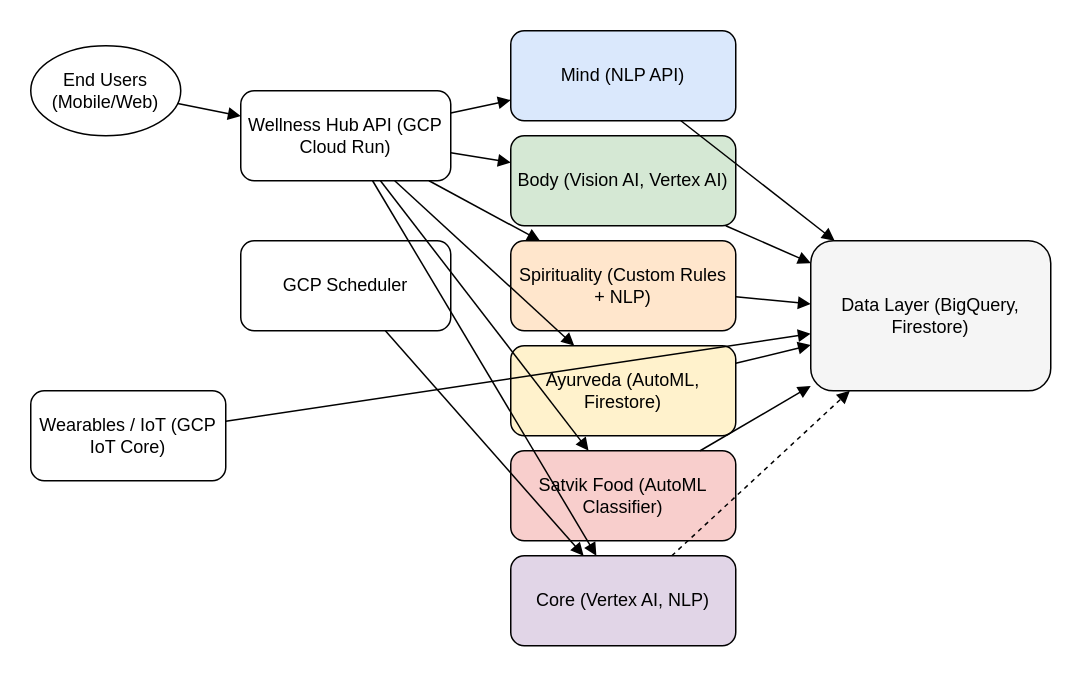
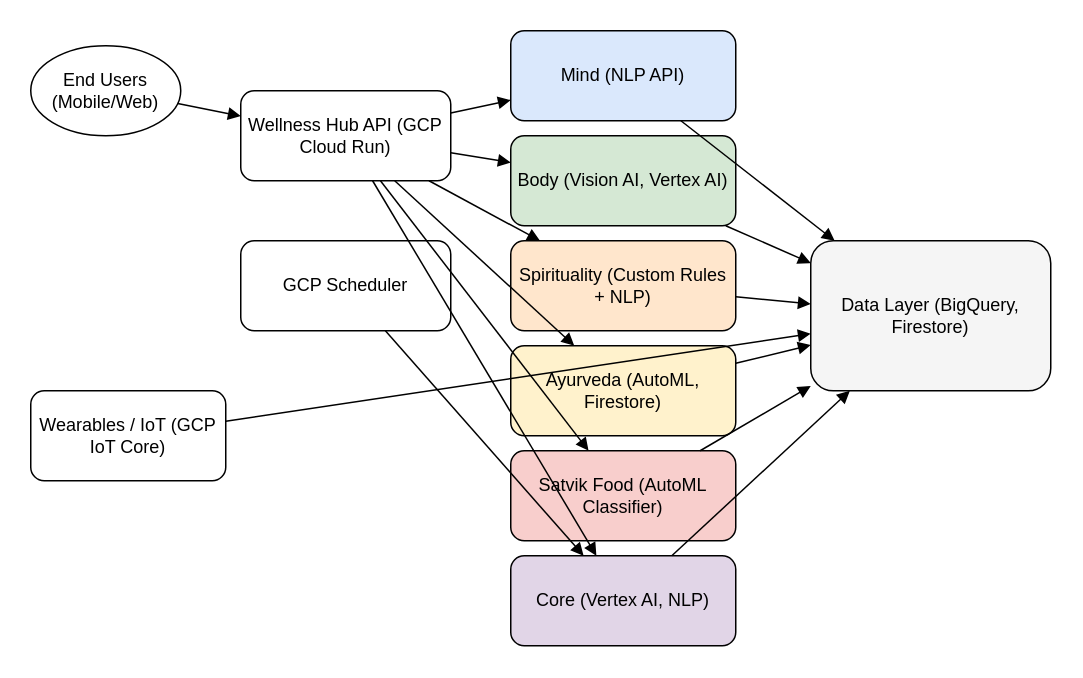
  <mxCell id="0" />
  <mxCell id="1" parent="0" />
  <mxCell id="2" value="End Users (Mobile/Web)" style="ellipse;whiteSpace=wrap;html=1;" vertex="1" parent="1"><mxGeometry x="20" y="30" width="100" height="60" as="geometry" /></mxCell>
  <mxCell id="3" value="Wellness Hub API (GCP Cloud Run)" style="rounded=1;whiteSpace=wrap;html=1;" vertex="1" parent="1"><mxGeometry x="160" y="60" width="140" height="60" as="geometry" /></mxCell>
  <mxCell id="4" value="GCP Scheduler" style="rounded=1;whiteSpace=wrap;html=1;" vertex="1" parent="1"><mxGeometry x="160" y="160" width="140" height="60" as="geometry" /></mxCell>
  <mxCell id="5" value="Mind (NLP API)" style="rounded=1;fillColor=#DAE8FC;whiteSpace=wrap;html=1;" vertex="1" parent="1"><mxGeometry x="340" y="20" width="150" height="60" as="geometry" /></mxCell>
  <mxCell id="6" value="Body (Vision AI, Vertex AI)" style="rounded=1;fillColor=#D5E8D4;whiteSpace=wrap;html=1;" vertex="1" parent="1"><mxGeometry x="340" y="90" width="150" height="60" as="geometry" /></mxCell>
  <mxCell id="7" value="Spirituality (Custom Rules + NLP)" style="rounded=1;fillColor=#FFE6CC;whiteSpace=wrap;html=1;" vertex="1" parent="1"><mxGeometry x="340" y="160" width="150" height="60" as="geometry" /></mxCell>
  <mxCell id="8" value="Ayurveda (AutoML, Firestore)" style="rounded=1;fillColor=#FFF2CC;whiteSpace=wrap;html=1;" vertex="1" parent="1"><mxGeometry x="340" y="230" width="150" height="60" as="geometry" /></mxCell>
  <mxCell id="9" value="Satvik Food (AutoML Classifier)" style="rounded=1;fillColor=#F8CECC;whiteSpace=wrap;html=1;" vertex="1" parent="1"><mxGeometry x="340" y="300" width="150" height="60" as="geometry" /></mxCell>
  <mxCell id="10" value="Core (Vertex AI, NLP)" style="rounded=1;fillColor=#E1D5E7;whiteSpace=wrap;html=1;" vertex="1" parent="1"><mxGeometry x="340" y="370" width="150" height="60" as="geometry" /></mxCell>
  <mxCell id="11" value="Data Layer (BigQuery, Firestore)" style="rounded=1;fillColor=#F5F5F5;whiteSpace=wrap;html=1;" vertex="1" parent="1"><mxGeometry x="540" y="160" width="160" height="100" as="geometry" /></mxCell>
  <mxCell id="12" value="Wearables / IoT (GCP IoT Core)" style="rounded=1;whiteSpace=wrap;html=1;" vertex="1" parent="1"><mxGeometry x="20" y="260" width="130" height="60" as="geometry" /></mxCell>
  <mxCell id="13" style="endArrow=block;" edge="1" parent="1" source="2" target="3"><mxGeometry relative="1" as="geometry" /></mxCell>
  <mxCell id="14" style="endArrow=block;" edge="1" parent="1" source="3" target="5"><mxGeometry relative="1" as="geometry" /></mxCell>
  <mxCell id="15" style="endArrow=block;" edge="1" parent="1" source="3" target="6"><mxGeometry relative="1" as="geometry" /></mxCell>
  <mxCell id="16" style="endArrow=block;" edge="1" parent="1" source="3" target="7"><mxGeometry relative="1" as="geometry" /></mxCell>
  <mxCell id="17" style="endArrow=block;" edge="1" parent="1" source="3" target="8"><mxGeometry relative="1" as="geometry" /></mxCell>
  <mxCell id="18" style="endArrow=block;" edge="1" parent="1" source="3" target="9"><mxGeometry relative="1" as="geometry" /></mxCell>
  <mxCell id="19" style="endArrow=block;" edge="1" parent="1" source="3" target="10"><mxGeometry relative="1" as="geometry" /></mxCell>
  <mxCell id="20" style="endArrow=block;" edge="1" parent="1" source="4" target="10"><mxGeometry relative="1" as="geometry" /></mxCell>
  <mxCell id="21" style="endArrow=block;" edge="1" parent="1" source="12" target="11"><mxGeometry relative="1" as="geometry" /></mxCell>
  <mxCell id="22" style="endArrow=block;" edge="1" parent="1" source="5" target="11"><mxGeometry relative="1" as="geometry" /></mxCell>
  <mxCell id="23" style="endArrow=block;" edge="1" parent="1" source="6" target="11"><mxGeometry relative="1" as="geometry" /></mxCell>
  <mxCell id="24" style="endArrow=block;" edge="1" parent="1" source="7" target="11"><mxGeometry relative="1" as="geometry" /></mxCell>
  <mxCell id="25" style="endArrow=block;" edge="1" parent="1" source="8" target="11"><mxGeometry relative="1" as="geometry" /></mxCell>
  <mxCell id="26" style="endArrow=block;" edge="1" parent="1" source="9" target="11"><mxGeometry relative="1" as="geometry" /></mxCell>
- <mxCell id="27" style="endArrow=block;dashed=1;" edge="1" parent="1" source="10" target="11"><mxGeometry relative="1" as="geometry" /></mxCell>
+ <mxCell id="27" style="endArrow=block;" edge="1" parent="1" source="10" target="11"><mxGeometry relative="1" as="geometry" /></mxCell>
